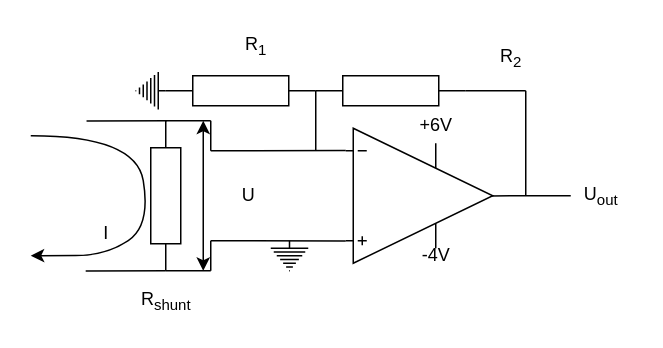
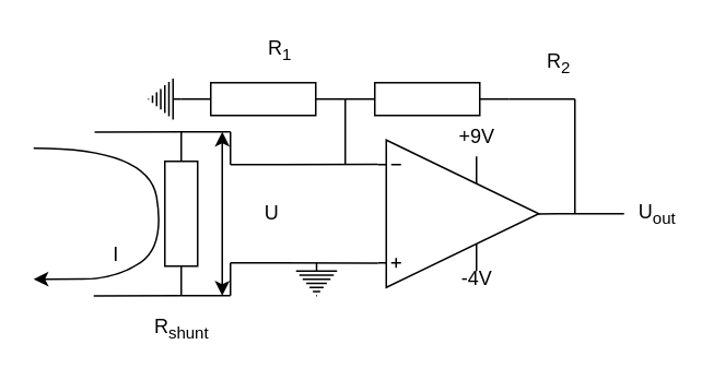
  <mxCell id="0" />
  <mxCell id="1" parent="0" />
  <mxCell id="2" value="" style="pointerEvents=1;verticalLabelPosition=bottom;shadow=0;dashed=0;align=center;html=1;verticalAlign=top;shape=mxgraph.electrical.resistors.resistor_1;direction=south;" vertex="1" parent="1"><mxGeometry x="100" y="80" width="20" height="100" as="geometry" /></mxCell>
  <mxCell id="3" value="" style="endArrow=none;html=1;strokeWidth=1;" edge="1" parent="1"><mxGeometry width="100" relative="1" as="geometry"><mxPoint x="110" y="180" as="sourcePoint" /><mxPoint x="140" y="180" as="targetPoint" /></mxGeometry></mxCell>
  <mxCell id="4" value="" style="endArrow=none;html=1;strokeWidth=1;" edge="1" parent="1"><mxGeometry width="100" relative="1" as="geometry"><mxPoint x="140" y="160" as="sourcePoint" /><mxPoint x="140" y="180" as="targetPoint" /></mxGeometry></mxCell>
  <mxCell id="5" value="" style="endArrow=none;html=1;strokeWidth=1;exitX=0;exitY=0.5;exitDx=0;exitDy=0;exitPerimeter=0;" edge="1" parent="1" source="2"><mxGeometry width="100" relative="1" as="geometry"><mxPoint x="150" y="80" as="sourcePoint" /><mxPoint x="140" y="80" as="targetPoint" /></mxGeometry></mxCell>
  <mxCell id="6" value="" style="endArrow=none;html=1;strokeWidth=1;entryX=0;entryY=0.165;entryDx=0;entryDy=0;entryPerimeter=0;" edge="1" parent="1"><mxGeometry width="100" relative="1" as="geometry"><mxPoint x="140" y="100" as="sourcePoint" /><mxPoint x="230" y="99.85" as="targetPoint" /></mxGeometry></mxCell>
  <mxCell id="7" value="" style="endArrow=none;html=1;strokeWidth=1;entryX=0;entryY=0.835;entryDx=0;entryDy=0;entryPerimeter=0;" edge="1" parent="1"><mxGeometry width="100" relative="1" as="geometry"><mxPoint x="140" y="160" as="sourcePoint" /><mxPoint x="230" y="160.15" as="targetPoint" /></mxGeometry></mxCell>
  <mxCell id="8" value="" style="endArrow=none;html=1;strokeWidth=1;" edge="1" parent="1"><mxGeometry width="100" relative="1" as="geometry"><mxPoint x="140" y="80" as="sourcePoint" /><mxPoint x="140" y="100" as="targetPoint" /></mxGeometry></mxCell>
  <mxCell id="9" value="" style="endArrow=none;html=1;strokeWidth=1;" edge="1" parent="1"><mxGeometry width="100" relative="1" as="geometry"><mxPoint x="210" y="60" as="sourcePoint" /><mxPoint x="210" y="100" as="targetPoint" /></mxGeometry></mxCell>
  <mxCell id="10" value="" style="pointerEvents=1;verticalLabelPosition=bottom;shadow=0;dashed=0;align=center;html=1;verticalAlign=top;shape=mxgraph.electrical.resistors.resistor_1;" vertex="1" parent="1"><mxGeometry x="210" y="50" width="100" height="20" as="geometry" /></mxCell>
  <mxCell id="11" value="" style="pointerEvents=1;verticalLabelPosition=bottom;shadow=0;dashed=0;align=center;html=1;verticalAlign=top;shape=mxgraph.electrical.resistors.resistor_1;" vertex="1" parent="1"><mxGeometry x="110" y="50" width="100" height="20" as="geometry" /></mxCell>
  <mxCell id="12" value="" style="pointerEvents=1;verticalLabelPosition=bottom;shadow=0;dashed=0;align=center;html=1;verticalAlign=top;shape=mxgraph.electrical.signal_sources.protective_earth;" vertex="1" parent="1"><mxGeometry x="180" y="160" width="25" height="20" as="geometry" /></mxCell>
  <mxCell id="13" value="" style="pointerEvents=1;verticalLabelPosition=bottom;shadow=0;dashed=0;align=center;html=1;verticalAlign=top;shape=mxgraph.electrical.signal_sources.protective_earth;direction=south;" vertex="1" parent="1"><mxGeometry x="90" y="47.5" width="20" height="25" as="geometry" /></mxCell>
  <mxCell id="14" value="" style="endArrow=none;html=1;strokeWidth=1;exitX=0.986;exitY=0.501;exitDx=0;exitDy=0;exitPerimeter=0;" edge="1" parent="1" source="15"><mxGeometry width="100" relative="1" as="geometry"><mxPoint x="330" y="130" as="sourcePoint" /><mxPoint x="380" y="130" as="targetPoint" /><Array as="points"><mxPoint x="327" y="130" /></Array></mxGeometry></mxCell>
  <mxCell id="15" value="" style="verticalLabelPosition=bottom;shadow=0;dashed=0;align=center;html=1;verticalAlign=top;shape=mxgraph.electrical.abstract.operational_amp_1;" vertex="1" parent="1"><mxGeometry x="230" y="85" width="98" height="90" as="geometry" /></mxCell>
  <mxCell id="16" value="" style="endArrow=none;html=1;strokeWidth=1;" edge="1" parent="1"><mxGeometry width="100" relative="1" as="geometry"><mxPoint x="350" y="130" as="sourcePoint" /><mxPoint x="350" y="60" as="targetPoint" /><Array as="points" /></mxGeometry></mxCell>
  <mxCell id="17" value="" style="endArrow=none;html=1;strokeWidth=1;exitX=0.986;exitY=0.501;exitDx=0;exitDy=0;exitPerimeter=0;" edge="1" parent="1"><mxGeometry width="100" relative="1" as="geometry"><mxPoint x="309.998" y="60.01" as="sourcePoint" /><mxPoint x="350" y="60" as="targetPoint" /><Array as="points"><mxPoint x="310.37" y="59.92" /></Array></mxGeometry></mxCell>
  <mxCell id="18" value="" style="endArrow=none;html=1;strokeWidth=1;exitX=0.986;exitY=0.501;exitDx=0;exitDy=0;exitPerimeter=0;" edge="1" parent="1"><mxGeometry width="100" relative="1" as="geometry"><mxPoint x="56.628" y="180.09" as="sourcePoint" /><mxPoint x="110" y="180" as="targetPoint" /><Array as="points"><mxPoint x="57" y="180" /></Array></mxGeometry></mxCell>
  <mxCell id="19" value="" style="endArrow=none;html=1;strokeWidth=1;exitX=0.986;exitY=0.501;exitDx=0;exitDy=0;exitPerimeter=0;" edge="1" parent="1"><mxGeometry width="100" relative="1" as="geometry"><mxPoint x="57.188" y="80.09" as="sourcePoint" /><mxPoint x="110.56" y="80" as="targetPoint" /><Array as="points"><mxPoint x="57.56" y="80" /></Array></mxGeometry></mxCell>
  <mxCell id="20" value="" style="curved=1;endArrow=classic;html=1;" edge="1" parent="1"><mxGeometry width="50" height="50" relative="1" as="geometry"><mxPoint x="20" y="90" as="sourcePoint" /><mxPoint x="20" y="170" as="targetPoint" /><Array as="points"><mxPoint x="90" y="89.89" /><mxPoint x="100" y="149.89" /><mxPoint x="70" y="169.89" /><mxPoint x="30" y="169.89" /></Array></mxGeometry></mxCell>
  <mxCell id="21" value="I&lt;br&gt;" style="text;html=1;align=center;verticalAlign=middle;resizable=0;points=[];autosize=1;" vertex="1" parent="1"><mxGeometry x="60" y="145" width="20" height="20" as="geometry" /></mxCell>
  <mxCell id="22" value="" style="endArrow=classic;startArrow=classic;html=1;" edge="1" parent="1"><mxGeometry width="50" height="50" relative="1" as="geometry"><mxPoint x="135" y="180" as="sourcePoint" /><mxPoint x="135" y="80" as="targetPoint" /></mxGeometry></mxCell>
  <mxCell id="23" value="U&lt;br&gt;" style="text;html=1;align=center;verticalAlign=middle;resizable=0;points=[];autosize=1;" vertex="1" parent="1"><mxGeometry x="155" y="120" width="20" height="20" as="geometry" /></mxCell>
  <mxCell id="24" value="R&lt;sub&gt;shunt&lt;/sub&gt;" style="text;html=1;align=center;verticalAlign=middle;resizable=0;points=[];autosize=1;rotation=0;" vertex="1" parent="1"><mxGeometry x="85" y="190" width="50" height="20" as="geometry" /></mxCell>
  <mxCell id="25" value="R&lt;sub&gt;1&lt;br&gt;&lt;/sub&gt;" style="text;html=1;align=center;verticalAlign=middle;resizable=0;points=[];autosize=1;" vertex="1" parent="1"><mxGeometry x="155" y="20" width="30" height="20" as="geometry" /></mxCell>
  <mxCell id="26" value="R&lt;sub&gt;2&lt;/sub&gt;" style="text;html=1;align=center;verticalAlign=middle;resizable=0;points=[];autosize=1;" vertex="1" parent="1"><mxGeometry x="325" y="27.5" width="30" height="20" as="geometry" /></mxCell>
  <mxCell id="27" value="U&lt;sub&gt;out&lt;br&gt;&lt;/sub&gt;" style="text;html=1;align=center;verticalAlign=middle;resizable=0;points=[];autosize=1;" vertex="1" parent="1"><mxGeometry x="379.8" y="120" width="40" height="20" as="geometry" /></mxCell>
  <mxCell id="28" value="" style="endArrow=none;html=1;" edge="1" parent="1"><mxGeometry width="50" height="50" relative="1" as="geometry"><mxPoint x="290" y="170" as="sourcePoint" /><mxPoint x="290" y="170" as="targetPoint" /></mxGeometry></mxCell>
  <mxCell id="29" value="-4V" style="text;html=1;align=center;verticalAlign=middle;resizable=0;points=[];autosize=1;" vertex="1" parent="1"><mxGeometry x="275" y="160" width="30" height="20" as="geometry" /></mxCell>
- <mxCell id="30" value="+6V" style="text;html=1;align=center;verticalAlign=middle;resizable=0;points=[];autosize=1;" vertex="1" parent="1"><mxGeometry x="270" y="72.87" width="40" height="20" as="geometry" /></mxCell>
+ <mxCell id="30" value="+9V" style="text;html=1;align=center;verticalAlign=middle;resizable=0;points=[];autosize=1;" vertex="1" parent="1"><mxGeometry x="270" y="72.87" width="40" height="20" as="geometry" /></mxCell>
